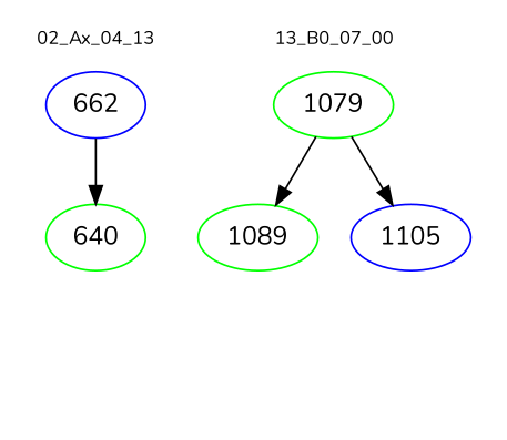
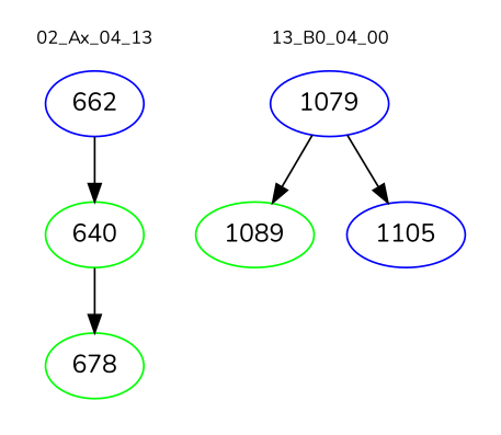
  digraph {
    fontname=Nunito
    node [color=green fontname=Nunito]
    edge [color=black fontname=Nunito]
    n1 [label=640]
+   n2 [label=678]
    n3 [color=blue label=662]
-   n4 [label=1079]
+   n4 [color=blue label=1079]
    n5 [label=1089]
    n6 [color=blue label=1105]
    subgraph cluster_1 {
      color=white
      fontsize=10
      label="02_Ax_04_13"
      n1
+     n2
      n3
    }
    subgraph cluster_2 {
      color=white
      fontsize=10
-     label="13_B0_07_00"
+     label="13_B0_04_00"
      n4
      n5
      n6
    }
+   n1 -> n2
    n3 -> n1
    n4 -> n5
    n4 -> n6
  }
